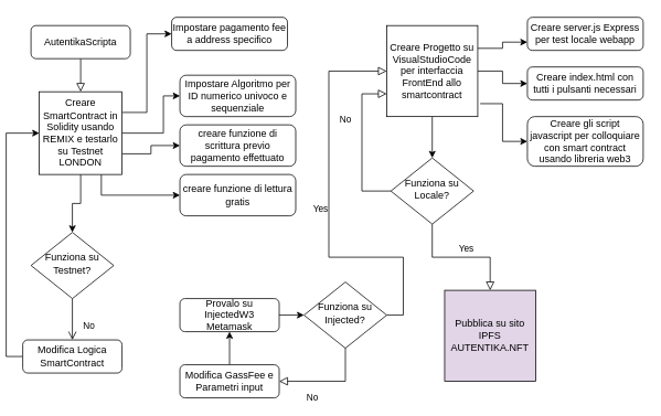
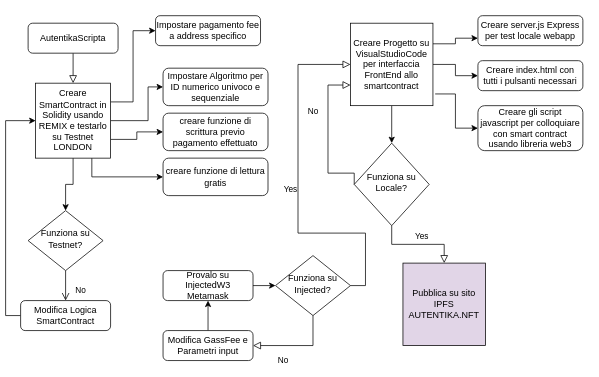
  <mxCell id="0" />
  <mxCell id="1" parent="0" />
  <mxCell id="2" value="" style="rounded=0;html=1;jettySize=auto;orthogonalLoop=1;fontSize=11;endArrow=block;endFill=0;endSize=8;strokeWidth=1;shadow=0;labelBackgroundColor=none;edgeStyle=orthogonalEdgeStyle;entryX=0.5;entryY=0;entryDx=0;entryDy=0;" parent="1" source="3" target="16" edge="1"><mxGeometry relative="1" as="geometry"><mxPoint x="220" y="180" as="targetPoint" /></mxGeometry></mxCell>
  <mxCell id="3" value="AutentikaScripta" style="rounded=1;whiteSpace=wrap;html=1;fontSize=12;glass=0;strokeWidth=1;shadow=0;" parent="1" vertex="1"><mxGeometry x="30" y="30" width="120" height="40" as="geometry" /></mxCell>
  <mxCell id="4" value="Impostare pagamento fee a address specifico" style="rounded=1;whiteSpace=wrap;html=1;fontSize=12;glass=0;strokeWidth=1;shadow=0;" parent="1" vertex="1"><mxGeometry x="200" y="20" width="140" height="40" as="geometry" /></mxCell>
  <mxCell id="5" value="No" style="rounded=0;html=1;jettySize=auto;orthogonalLoop=1;fontSize=11;endArrow=open;endFill=0;endSize=8;strokeWidth=1;shadow=0;labelBackgroundColor=none;edgeStyle=orthogonalEdgeStyle;" parent="1" source="6" target="8" edge="1"><mxGeometry x="0.333" y="20" relative="1" as="geometry"><mxPoint as="offset" /></mxGeometry></mxCell>
  <mxCell id="6" value="Funziona su Testnet?" style="rhombus;whiteSpace=wrap;html=1;shadow=0;fontFamily=Helvetica;fontSize=12;align=center;strokeWidth=1;spacing=6;spacingTop=-4;" parent="1" vertex="1"><mxGeometry x="30" y="280" width="100" height="80" as="geometry" /></mxCell>
  <mxCell id="7" style="edgeStyle=orthogonalEdgeStyle;rounded=0;orthogonalLoop=1;jettySize=auto;html=1;exitX=0;exitY=0.5;exitDx=0;exitDy=0;entryX=0;entryY=0.5;entryDx=0;entryDy=0;" edge="1" parent="1" source="8" target="16"><mxGeometry relative="1" as="geometry" /></mxCell>
- <mxCell id="8" value="Modifica Logica SmartContract" style="rounded=1;whiteSpace=wrap;html=1;fontSize=12;glass=0;strokeWidth=1;shadow=0;" parent="1" vertex="1"><mxGeometry x="20" y="410" width="120" height="40" as="geometry" /></mxCell>
+ <mxCell id="8" value="Modifica Logica SmartContract" style="rounded=1;whiteSpace=wrap;html=1;fontSize=12;glass=0;strokeWidth=1;shadow=0;" parent="1" vertex="1"><mxGeometry x="20" y="400" width="120" height="40" as="geometry" /></mxCell>
  <mxCell id="9" style="edgeStyle=orthogonalEdgeStyle;rounded=0;orthogonalLoop=1;jettySize=auto;html=1;exitX=1;exitY=0.5;exitDx=0;exitDy=0;entryX=0;entryY=0.5;entryDx=0;entryDy=0;" edge="1" parent="1" source="10" target="20"><mxGeometry relative="1" as="geometry" /></mxCell>
  <mxCell id="10" value="Provalo su InjectedW3 Metamask" style="rounded=1;whiteSpace=wrap;html=1;fontSize=12;glass=0;strokeWidth=1;shadow=0;" parent="1" vertex="1"><mxGeometry x="210" y="360" width="120" height="40" as="geometry" /></mxCell>
  <mxCell id="11" style="edgeStyle=orthogonalEdgeStyle;rounded=0;orthogonalLoop=1;jettySize=auto;html=1;exitX=1;exitY=0.25;exitDx=0;exitDy=0;entryX=0;entryY=0.5;entryDx=0;entryDy=0;" edge="1" parent="1" source="16" target="4"><mxGeometry relative="1" as="geometry" /></mxCell>
  <mxCell id="12" style="edgeStyle=orthogonalEdgeStyle;rounded=0;orthogonalLoop=1;jettySize=auto;html=1;exitX=1;exitY=0.5;exitDx=0;exitDy=0;entryX=0;entryY=0.5;entryDx=0;entryDy=0;" edge="1" parent="1" source="16" target="17"><mxGeometry relative="1" as="geometry"><Array as="points"><mxPoint x="190" y="160" /><mxPoint x="190" y="115" /></Array></mxGeometry></mxCell>
  <mxCell id="13" style="edgeStyle=orthogonalEdgeStyle;rounded=0;orthogonalLoop=1;jettySize=auto;html=1;exitX=1;exitY=0.75;exitDx=0;exitDy=0;entryX=0;entryY=0.5;entryDx=0;entryDy=0;" edge="1" parent="1" source="16" target="18"><mxGeometry relative="1" as="geometry" /></mxCell>
  <mxCell id="14" style="edgeStyle=orthogonalEdgeStyle;rounded=0;orthogonalLoop=1;jettySize=auto;html=1;exitX=0.75;exitY=1;exitDx=0;exitDy=0;entryX=0;entryY=0.5;entryDx=0;entryDy=0;" edge="1" parent="1" source="16" target="19"><mxGeometry relative="1" as="geometry" /></mxCell>
  <mxCell id="15" style="edgeStyle=orthogonalEdgeStyle;rounded=0;orthogonalLoop=1;jettySize=auto;html=1;exitX=0.5;exitY=1;exitDx=0;exitDy=0;entryX=0.5;entryY=0;entryDx=0;entryDy=0;" edge="1" parent="1" source="16" target="6"><mxGeometry relative="1" as="geometry" /></mxCell>
  <mxCell id="16" value="Creare SmartContract in Solidity usando REMIX e testarlo su Testnet LONDON" style="whiteSpace=wrap;html=1;aspect=fixed;" vertex="1" parent="1"><mxGeometry x="40" y="110" width="100" height="100" as="geometry" /></mxCell>
  <mxCell id="17" value="Impostare Algoritmo per ID numerico univoco e sequenziale" style="rounded=1;whiteSpace=wrap;html=1;fontSize=12;glass=0;strokeWidth=1;shadow=0;" vertex="1" parent="1"><mxGeometry x="210" y="90" width="140" height="50" as="geometry" /></mxCell>
  <mxCell id="18" value="creare funzione di scrittura previo pagamento effettuato" style="rounded=1;whiteSpace=wrap;html=1;fontSize=12;glass=0;strokeWidth=1;shadow=0;" vertex="1" parent="1"><mxGeometry x="210" y="150" width="140" height="50" as="geometry" /></mxCell>
  <mxCell id="19" value="creare funzione di lettura gratis" style="rounded=1;whiteSpace=wrap;html=1;fontSize=12;glass=0;strokeWidth=1;shadow=0;" vertex="1" parent="1"><mxGeometry x="210" y="210" width="140" height="50" as="geometry" /></mxCell>
  <mxCell id="20" value="Funziona su Injected?" style="rhombus;whiteSpace=wrap;html=1;shadow=0;fontFamily=Helvetica;fontSize=12;align=center;strokeWidth=1;spacing=6;spacingTop=-4;" vertex="1" parent="1"><mxGeometry x="360" y="340" width="100" height="80" as="geometry" /></mxCell>
  <mxCell id="21" value="No" style="rounded=0;html=1;jettySize=auto;orthogonalLoop=1;fontSize=11;endArrow=block;endFill=0;endSize=8;strokeWidth=1;shadow=0;labelBackgroundColor=none;edgeStyle=orthogonalEdgeStyle;exitX=0.5;exitY=1;exitDx=0;exitDy=0;entryX=1;entryY=0.5;entryDx=0;entryDy=0;" edge="1" parent="1" source="20" target="23"><mxGeometry x="0.333" y="20" relative="1" as="geometry"><mxPoint as="offset" /><mxPoint x="350" y="440" as="sourcePoint" /><mxPoint x="440" y="470" as="targetPoint" /><Array as="points"><mxPoint x="410" y="460" /></Array></mxGeometry></mxCell>
  <mxCell id="22" style="edgeStyle=orthogonalEdgeStyle;rounded=0;orthogonalLoop=1;jettySize=auto;html=1;exitX=0.5;exitY=0;exitDx=0;exitDy=0;entryX=0.5;entryY=1;entryDx=0;entryDy=0;" edge="1" parent="1" source="23" target="10"><mxGeometry relative="1" as="geometry" /></mxCell>
  <mxCell id="23" value="Modifica GassFee e Parametri input" style="rounded=1;whiteSpace=wrap;html=1;fontSize=12;glass=0;strokeWidth=1;shadow=0;" vertex="1" parent="1"><mxGeometry x="210" y="440" width="120" height="40" as="geometry" /></mxCell>
  <mxCell id="24" style="edgeStyle=orthogonalEdgeStyle;rounded=0;orthogonalLoop=1;jettySize=auto;html=1;exitX=1;exitY=0.25;exitDx=0;exitDy=0;entryX=0;entryY=0.75;entryDx=0;entryDy=0;" edge="1" parent="1" source="27" target="29"><mxGeometry relative="1" as="geometry" /></mxCell>
  <mxCell id="25" style="edgeStyle=orthogonalEdgeStyle;rounded=0;orthogonalLoop=1;jettySize=auto;html=1;exitX=1;exitY=0.5;exitDx=0;exitDy=0;entryX=0;entryY=0.5;entryDx=0;entryDy=0;" edge="1" parent="1" source="27" target="30"><mxGeometry relative="1" as="geometry" /></mxCell>
  <mxCell id="26" style="edgeStyle=orthogonalEdgeStyle;rounded=0;orthogonalLoop=1;jettySize=auto;html=1;exitX=0.5;exitY=1;exitDx=0;exitDy=0;entryX=0.5;entryY=0;entryDx=0;entryDy=0;" edge="1" parent="1" source="27" target="33"><mxGeometry relative="1" as="geometry" /></mxCell>
  <mxCell id="27" value="Creare Progetto su VisualStudioCode per interfaccia FrontEnd allo smartcontract" style="whiteSpace=wrap;html=1;aspect=fixed;" vertex="1" parent="1"><mxGeometry x="460" y="30" width="110" height="110" as="geometry" /></mxCell>
  <mxCell id="28" value="Yes" style="edgeStyle=orthogonalEdgeStyle;rounded=0;html=1;jettySize=auto;orthogonalLoop=1;fontSize=11;endArrow=block;endFill=0;endSize=8;strokeWidth=1;shadow=0;labelBackgroundColor=none;exitX=1;exitY=0.5;exitDx=0;exitDy=0;entryX=0;entryY=0.5;entryDx=0;entryDy=0;" edge="1" parent="1" source="20" target="27"><mxGeometry y="10" relative="1" as="geometry"><mxPoint as="offset" /><mxPoint x="520" y="260" as="sourcePoint" /><mxPoint x="380" y="70" as="targetPoint" /><Array as="points"><mxPoint x="480" y="380" /><mxPoint x="480" y="310" /><mxPoint x="390" y="310" /><mxPoint x="390" y="85" /></Array></mxGeometry></mxCell>
  <mxCell id="29" value="Creare server.js Express per test locale webapp" style="rounded=1;whiteSpace=wrap;html=1;fontSize=12;glass=0;strokeWidth=1;shadow=0;" vertex="1" parent="1"><mxGeometry x="630" y="20" width="140" height="40" as="geometry" /></mxCell>
  <mxCell id="30" value="Creare index.html con tutti i pulsanti necessari" style="rounded=1;whiteSpace=wrap;html=1;fontSize=12;glass=0;strokeWidth=1;shadow=0;" vertex="1" parent="1"><mxGeometry x="630" y="80" width="140" height="40" as="geometry" /></mxCell>
  <mxCell id="31" value="Creare gli script javascript per colloquiare con smart contract usando libreria web3" style="rounded=1;whiteSpace=wrap;html=1;fontSize=12;glass=0;strokeWidth=1;shadow=0;" vertex="1" parent="1"><mxGeometry x="630" y="140" width="140" height="60" as="geometry" /></mxCell>
  <mxCell id="32" style="edgeStyle=orthogonalEdgeStyle;rounded=0;orthogonalLoop=1;jettySize=auto;html=1;exitX=1.027;exitY=0.858;exitDx=0;exitDy=0;entryX=0;entryY=0.5;entryDx=0;entryDy=0;exitPerimeter=0;" edge="1" parent="1" source="27" target="31"><mxGeometry relative="1" as="geometry"><mxPoint x="580" y="95" as="sourcePoint" /><mxPoint x="640" y="110" as="targetPoint" /></mxGeometry></mxCell>
- <mxCell id="33" value="Funziona su Locale?" style="rhombus;whiteSpace=wrap;html=1;shadow=0;fontFamily=Helvetica;fontSize=12;align=center;strokeWidth=1;spacing=6;spacingTop=-4;" vertex="1" parent="1"><mxGeometry x="465" y="190" width="100" height="80" as="geometry" /></mxCell>
+ <mxCell id="33" value="Funziona su Locale?" style="rhombus;whiteSpace=wrap;html=1;shadow=0;fontFamily=Helvetica;fontSize=12;align=center;strokeWidth=1;spacing=6;spacingTop=-4;" vertex="1" parent="1"><mxGeometry x="465" y="190" width="100" height="110" as="geometry" /></mxCell>
  <mxCell id="34" value="No" style="rounded=0;html=1;jettySize=auto;orthogonalLoop=1;fontSize=11;endArrow=block;endFill=0;endSize=8;strokeWidth=1;shadow=0;labelBackgroundColor=none;edgeStyle=orthogonalEdgeStyle;exitX=0;exitY=0.5;exitDx=0;exitDy=0;entryX=0;entryY=0.75;entryDx=0;entryDy=0;" edge="1" parent="1" source="33" target="27"><mxGeometry x="0.333" y="20" relative="1" as="geometry"><mxPoint as="offset" /><mxPoint x="640" y="290" as="sourcePoint" /><mxPoint x="560" y="330" as="targetPoint" /><Array as="points"><mxPoint x="430" y="230" /><mxPoint x="430" y="113" /></Array></mxGeometry></mxCell>
  <mxCell id="35" value="Yes" style="edgeStyle=orthogonalEdgeStyle;rounded=0;html=1;jettySize=auto;orthogonalLoop=1;fontSize=11;endArrow=block;endFill=0;endSize=8;strokeWidth=1;shadow=0;labelBackgroundColor=none;exitX=0.5;exitY=1;exitDx=0;exitDy=0;entryX=0.5;entryY=0;entryDx=0;entryDy=0;" edge="1" parent="1" source="33" target="36"><mxGeometry x="0.083" y="10" relative="1" as="geometry"><mxPoint as="offset" /><mxPoint x="475" y="290" as="sourcePoint" /><mxPoint x="555" y="350" as="targetPoint" /></mxGeometry></mxCell>
  <mxCell id="36" value="Pubblica su sito IPFS AUTENTIKA.NFT" style="whiteSpace=wrap;html=1;aspect=fixed;fillColor=#e1d5e7;" vertex="1" parent="1"><mxGeometry x="530" y="350" width="110" height="110" as="geometry" /></mxCell>
